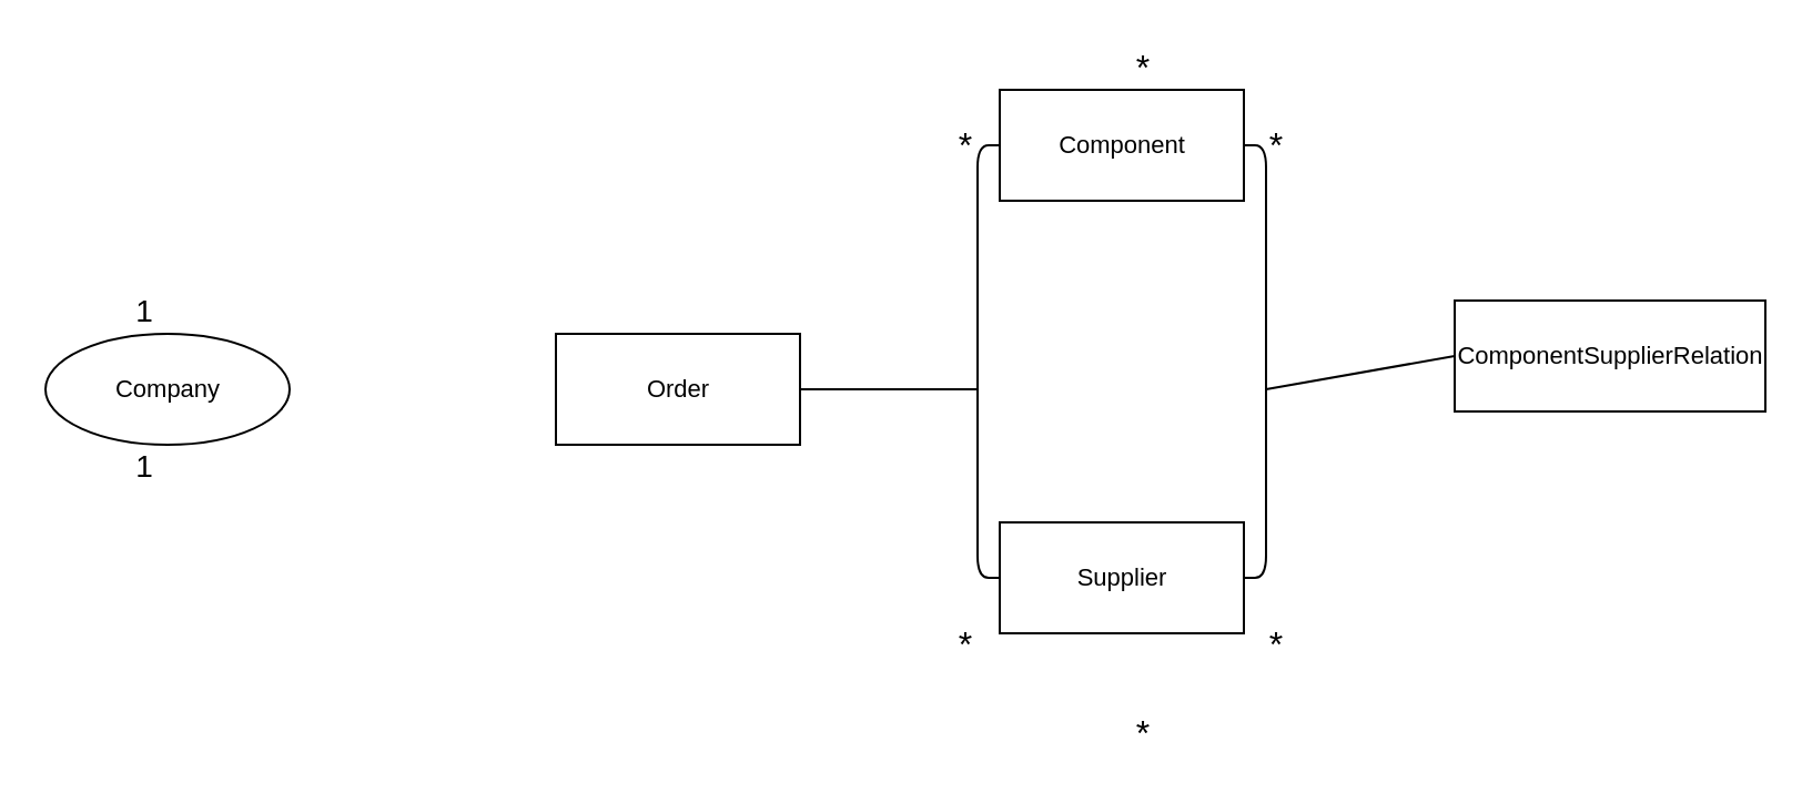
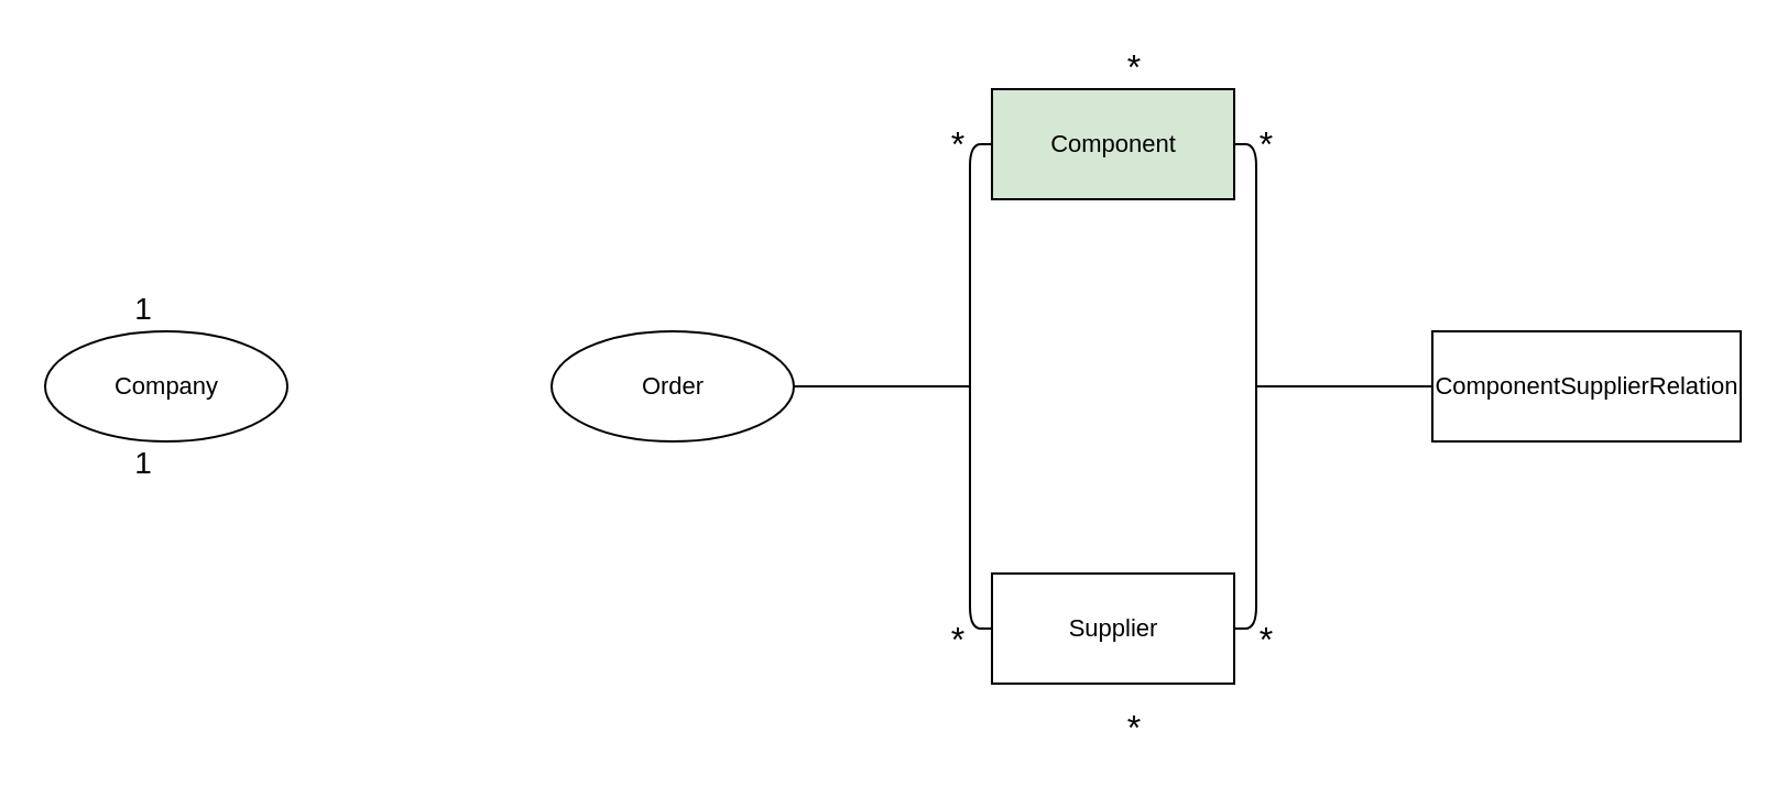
  <mxCell id="0" />
  <mxCell id="1" parent="0" />
  <mxCell id="2" value="Company" style="ellipse;html=1;fontSize=11;" vertex="1" parent="1"><mxGeometry x="20" y="150" width="110" height="50" as="geometry" /></mxCell>
- <mxCell id="3" value="Component" style="html=1;fontSize=11;" vertex="1" parent="1"><mxGeometry x="450" y="40" width="110" height="50" as="geometry" /></mxCell>
- <mxCell id="4" value="Supplier" style="html=1;fontSize=11;" vertex="1" parent="1"><mxGeometry x="450" y="235" width="110" height="50" as="geometry" /></mxCell>
- <mxCell id="5" value="Order" style="html=1;fontSize=11;align=center;" vertex="1" parent="1"><mxGeometry x="250" y="150" width="110" height="50" as="geometry" /></mxCell>
- <mxCell id="6" value="ComponentSupplierRelation" style="html=1;fontSize=11;align=center;" vertex="1" parent="1"><mxGeometry x="655" y="135" width="140" height="50" as="geometry" /></mxCell>
+ <mxCell id="3" value="Component" style="html=1;fontSize=11;fillColor=#d5e8d4;" vertex="1" parent="1"><mxGeometry x="450" y="40" width="110" height="50" as="geometry" /></mxCell>
+ <mxCell id="4" value="Supplier" style="html=1;fontSize=11;" vertex="1" parent="1"><mxGeometry x="450" y="260" width="110" height="50" as="geometry" /></mxCell>
+ <mxCell id="5" value="Order" style="ellipse;html=1;fontSize=11;align=center;" vertex="1" parent="1"><mxGeometry x="250" y="150" width="110" height="50" as="geometry" /></mxCell>
+ <mxCell id="6" value="ComponentSupplierRelation" style="html=1;fontSize=11;align=center;" vertex="1" parent="1"><mxGeometry x="650" y="150" width="140" height="50" as="geometry" /></mxCell>
  <mxCell id="7" value="" style="endArrow=none;html=1;exitX=1;exitY=0.5;exitDx=0;exitDy=0;entryX=1;entryY=0.5;entryDx=0;entryDy=0;edgeStyle=orthogonalEdgeStyle;" edge="1" parent="1" source="3" target="4"><mxGeometry width="50" height="50" relative="1" as="geometry"><mxPoint x="380" y="250" as="sourcePoint" /><mxPoint x="430" y="200" as="targetPoint" /></mxGeometry></mxCell>
  <mxCell id="8" value="" style="endArrow=none;html=1;entryX=0;entryY=0.5;entryDx=0;entryDy=0;" edge="1" parent="1" target="6"><mxGeometry width="50" height="50" relative="1" as="geometry"><mxPoint x="570" y="175" as="sourcePoint" /><mxPoint x="430" y="200" as="targetPoint" /></mxGeometry></mxCell>
  <mxCell id="9" value="" style="endArrow=none;html=1;entryX=0;entryY=0.5;entryDx=0;entryDy=0;exitX=0;exitY=0.5;exitDx=0;exitDy=0;edgeStyle=orthogonalEdgeStyle;" edge="1" parent="1" source="4" target="3"><mxGeometry width="50" height="50" relative="1" as="geometry"><mxPoint x="380" y="250" as="sourcePoint" /><mxPoint x="430" y="200" as="targetPoint" /></mxGeometry></mxCell>
  <mxCell id="10" value="" style="endArrow=none;html=1;entryX=1;entryY=0.5;entryDx=0;entryDy=0;" edge="1" parent="1" target="5"><mxGeometry width="50" height="50" relative="1" as="geometry"><mxPoint x="440" y="175" as="sourcePoint" /><mxPoint x="430" y="200" as="targetPoint" /></mxGeometry></mxCell>
  <mxCell id="11" value="1" style="text;html=1;strokeColor=none;fillColor=none;align=center;verticalAlign=middle;whiteSpace=wrap;rounded=0;fontSize=14;" vertex="1" parent="1"><mxGeometry x="60" y="130" width="10" height="20" as="geometry" /></mxCell>
  <mxCell id="12" value="*" style="text;html=1;strokeColor=none;fillColor=none;align=center;verticalAlign=middle;whiteSpace=wrap;rounded=0;fontSize=16;" vertex="1" parent="1"><mxGeometry x="510" y="20" width="10" height="20" as="geometry" /></mxCell>
  <mxCell id="13" value="*" style="text;html=1;strokeColor=none;fillColor=none;align=center;verticalAlign=middle;whiteSpace=wrap;rounded=0;fontSize=16;" vertex="1" parent="1"><mxGeometry x="510" y="320" width="10" height="20" as="geometry" /></mxCell>
  <mxCell id="14" value="*" style="text;html=1;strokeColor=none;fillColor=none;align=center;verticalAlign=middle;whiteSpace=wrap;rounded=0;fontSize=16;" vertex="1" parent="1"><mxGeometry x="430" y="55" width="10" height="20" as="geometry" /></mxCell>
  <mxCell id="15" value="*" style="text;html=1;strokeColor=none;fillColor=none;align=center;verticalAlign=middle;whiteSpace=wrap;rounded=0;fontSize=16;" vertex="1" parent="1"><mxGeometry x="430" y="280" width="10" height="20" as="geometry" /></mxCell>
  <mxCell id="16" value="*" style="text;html=1;strokeColor=none;fillColor=none;align=center;verticalAlign=middle;whiteSpace=wrap;rounded=0;fontSize=16;" vertex="1" parent="1"><mxGeometry x="570" y="55" width="10" height="20" as="geometry" /></mxCell>
  <mxCell id="17" value="*" style="text;html=1;strokeColor=none;fillColor=none;align=center;verticalAlign=middle;whiteSpace=wrap;rounded=0;fontSize=16;" vertex="1" parent="1"><mxGeometry x="570" y="280" width="10" height="20" as="geometry" /></mxCell>
  <mxCell id="18" value="1" style="text;html=1;strokeColor=none;fillColor=none;align=center;verticalAlign=middle;whiteSpace=wrap;rounded=0;fontSize=14;" vertex="1" parent="1"><mxGeometry x="60" y="200" width="10" height="20" as="geometry" /></mxCell>
